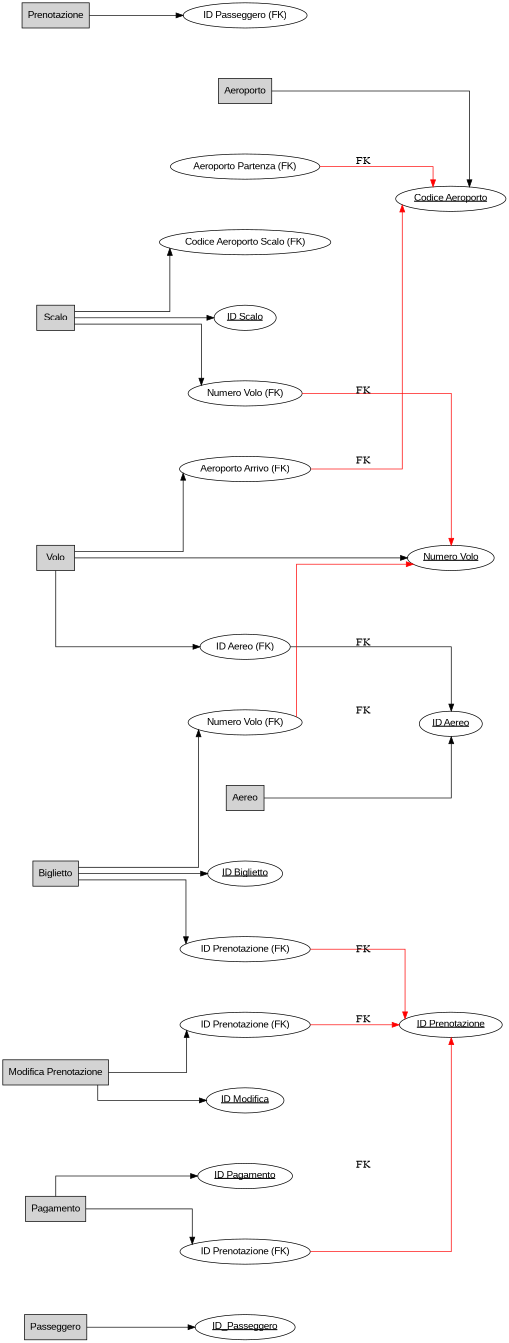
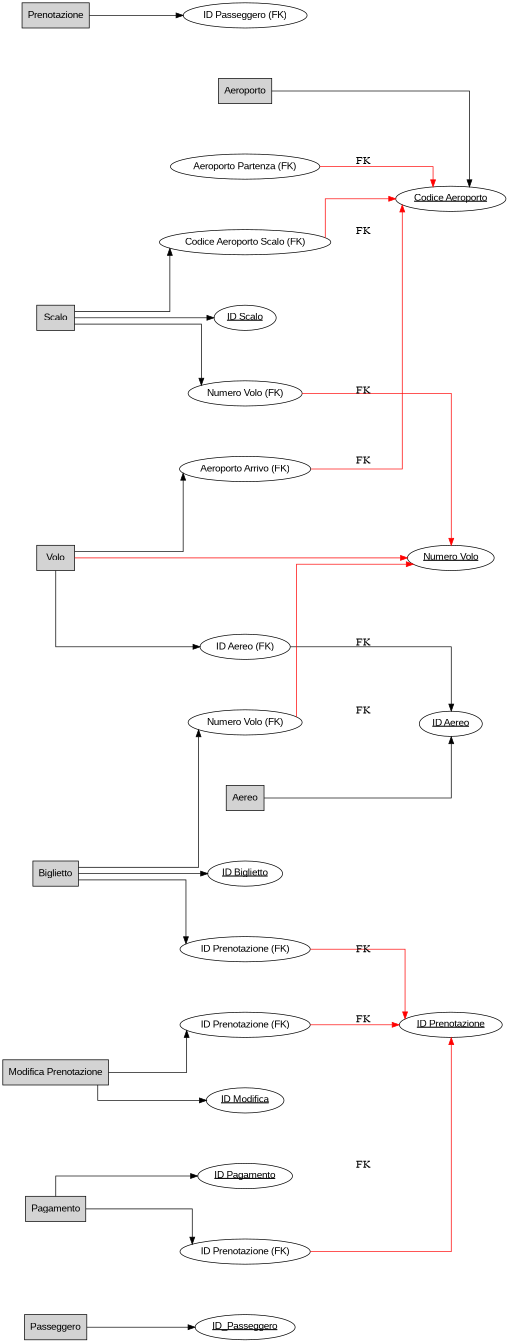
  digraph {
    bgcolor=white
    nodesep=1.0
    rankdir=LR
    ranksep=1.0
    splines=ortho
    node [fillcolor=white fontname=Arial shape=ellipse style=filled]
    n1 [fillcolor=lightgrey label=Passeggero shape=rectangle]
    n2 [label=<<u>ID_Passeggero</u>>]
    n3 [fillcolor=lightgrey label=Aeroporto shape=rectangle]
    n4 [label=<<u>Codice Aeroporto</u>>]
    n5 [fillcolor=lightgrey label=Aereo shape=rectangle]
    n6 [label=<<u>ID Aereo</u>>]
    n7 [fillcolor=lightgrey label=Volo shape=rectangle]
    n8 [label=<<u>Numero Volo</u>>]
    n9 [label="ID Aereo (FK)"]
    n10 [label="Aeroporto Arrivo (FK)"]
    n11 [label="Aeroporto Partenza (FK)"]
    n12 [fillcolor=lightgrey label=Scalo shape=rectangle]
    n13 [label=<<u>ID Scalo</u>>]
    n14 [label="Numero Volo (FK)"]
    n15 [label="Codice Aeroporto Scalo (FK)"]
    n16 [fillcolor=lightgrey label=Prenotazione shape=rectangle]
    n17 [label="ID Passeggero (FK)"]
    n18 [label=<<u>ID Prenotazione</u>>]
    n19 [fillcolor=lightgrey label="Modifica Prenotazione" shape=rectangle]
    n20 [label=<<u>ID Modifica</u>>]
    n21 [label="ID Prenotazione (FK)"]
    n22 [fillcolor=lightgrey label=Biglietto shape=rectangle]
    n23 [label=<<u>ID Biglietto</u>>]
    n24 [label="ID Prenotazione (FK)"]
    n25 [label="Numero Volo (FK)"]
    n26 [fillcolor=lightgrey label=Pagamento shape=rectangle]
    n27 [label=<<u>ID Pagamento</u>>]
    n28 [label="ID Prenotazione (FK)"]
    n1 -> n2
    n3 -> n4
    n5 -> n6
-   n7 -> n8
+   n7 -> n8 [color=red]
    n7 -> n9
    n7 -> n10
    n9 -> n6 [color=black label=FK]
    n10 -> n4 [color=red label=FK]
    n11 -> n4 [color=red label=FK]
    n12 -> n13
    n12 -> n14
    n12 -> n15
    n14 -> n8 [color=red label=FK]
+   n15 -> n4 [color=red label=FK]
    n16 -> n17
    n19 -> n20
    n19 -> n21
    n21 -> n18 [color=red label=FK]
    n22 -> n23
    n22 -> n24
    n22 -> n25
    n24 -> n18 [color=red label=FK]
    n25 -> n8 [color=red label=FK]
    n26 -> n27
    n26 -> n28
    n28 -> n18 [color=red label=FK]
  }
